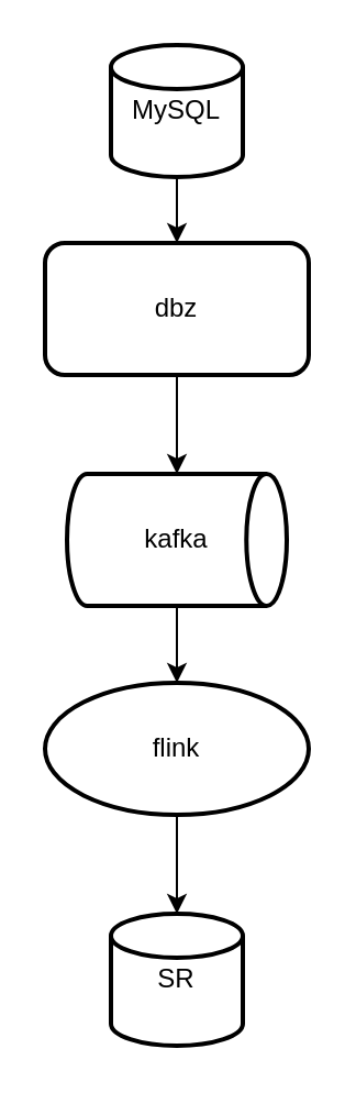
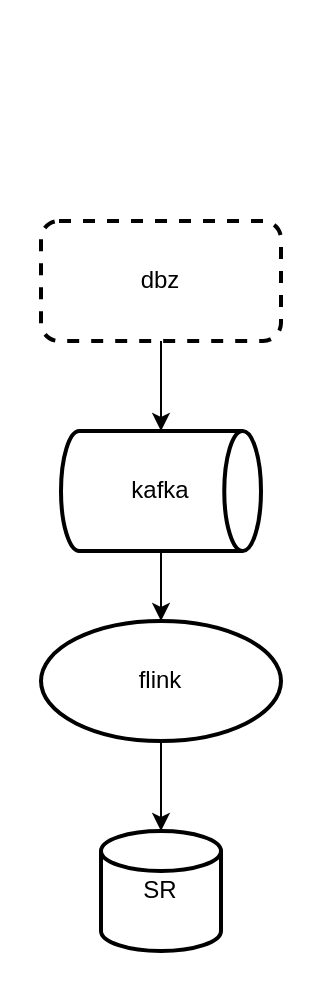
  <mxCell id="0" />
  <mxCell id="1" parent="0" />
- <mxCell id="2" value="" style="edgeStyle=orthogonalEdgeStyle;rounded=0;orthogonalLoop=1;jettySize=auto;html=1;" edge="1" parent="1" source="3" target="5"><mxGeometry relative="1" as="geometry" /></mxCell>
- <mxCell id="3" value="MySQL" style="strokeWidth=2;html=1;shape=mxgraph.flowchart.database;whiteSpace=wrap;" vertex="1" parent="1"><mxGeometry x="50" y="20" width="60" height="60" as="geometry" /></mxCell>
  <mxCell id="4" style="edgeStyle=orthogonalEdgeStyle;rounded=0;orthogonalLoop=1;jettySize=auto;html=1;exitX=0.5;exitY=1;exitDx=0;exitDy=0;entryX=0.5;entryY=0;entryDx=0;entryDy=0;entryPerimeter=0;" edge="1" parent="1" source="5" target="7"><mxGeometry relative="1" as="geometry" /></mxCell>
- <mxCell id="5" value="dbz" style="rounded=1;whiteSpace=wrap;html=1;strokeWidth=2;" vertex="1" parent="1"><mxGeometry x="20" y="110" width="120" height="60" as="geometry" /></mxCell>
+ <mxCell id="5" value="dbz" style="rounded=1;whiteSpace=wrap;html=1;strokeWidth=2;dashed=1;" vertex="1" parent="1"><mxGeometry x="20" y="110" width="120" height="60" as="geometry" /></mxCell>
  <mxCell id="6" value="" style="edgeStyle=orthogonalEdgeStyle;rounded=0;orthogonalLoop=1;jettySize=auto;html=1;" edge="1" parent="1" source="7" target="9"><mxGeometry relative="1" as="geometry" /></mxCell>
  <mxCell id="7" value="kafka" style="strokeWidth=2;html=1;shape=mxgraph.flowchart.direct_data;whiteSpace=wrap;" vertex="1" parent="1"><mxGeometry x="30" y="215" width="100" height="60" as="geometry" /></mxCell>
  <mxCell id="8" style="edgeStyle=orthogonalEdgeStyle;rounded=0;orthogonalLoop=1;jettySize=auto;html=1;exitX=0.5;exitY=1;exitDx=0;exitDy=0;entryX=0.5;entryY=0;entryDx=0;entryDy=0;entryPerimeter=0;" edge="1" parent="1" source="9" target="10"><mxGeometry relative="1" as="geometry" /></mxCell>
  <mxCell id="9" value="flink" style="ellipse;whiteSpace=wrap;html=1;strokeWidth=2;" vertex="1" parent="1"><mxGeometry x="20" y="310" width="120" height="60" as="geometry" /></mxCell>
  <mxCell id="10" value="SR" style="strokeWidth=2;html=1;shape=mxgraph.flowchart.database;whiteSpace=wrap;" vertex="1" parent="1"><mxGeometry x="50" y="415" width="60" height="60" as="geometry" /></mxCell>
